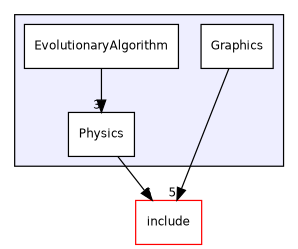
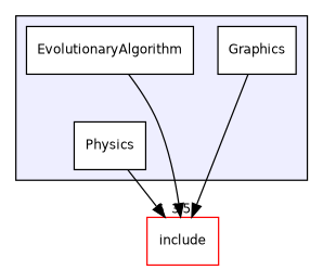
  digraph {
    compound=true
    node [color=black fillcolor=white fontname=Helvetica fontsize=10 shape=box style=filled]
    edge [labeldistance=1.5 labelfontname=Helvetica labelfontsize=10]
    n1 [label=EvolutionaryAlgorithm]
    n2 [label=Graphics]
    n3 [label=Physics]
    n4 [color=red label=include]
    subgraph cluster_1 {
      bgcolor="#eeeeff"
      pencolor=black
      n1
      n2
      n3
    }
-   n1 -> n3 [headlabel=3]
+   n1 -> n4 [headlabel=3]
    n2 -> n4 [headlabel=5]
    n3 -> n4 [headlabel=6]
  }
